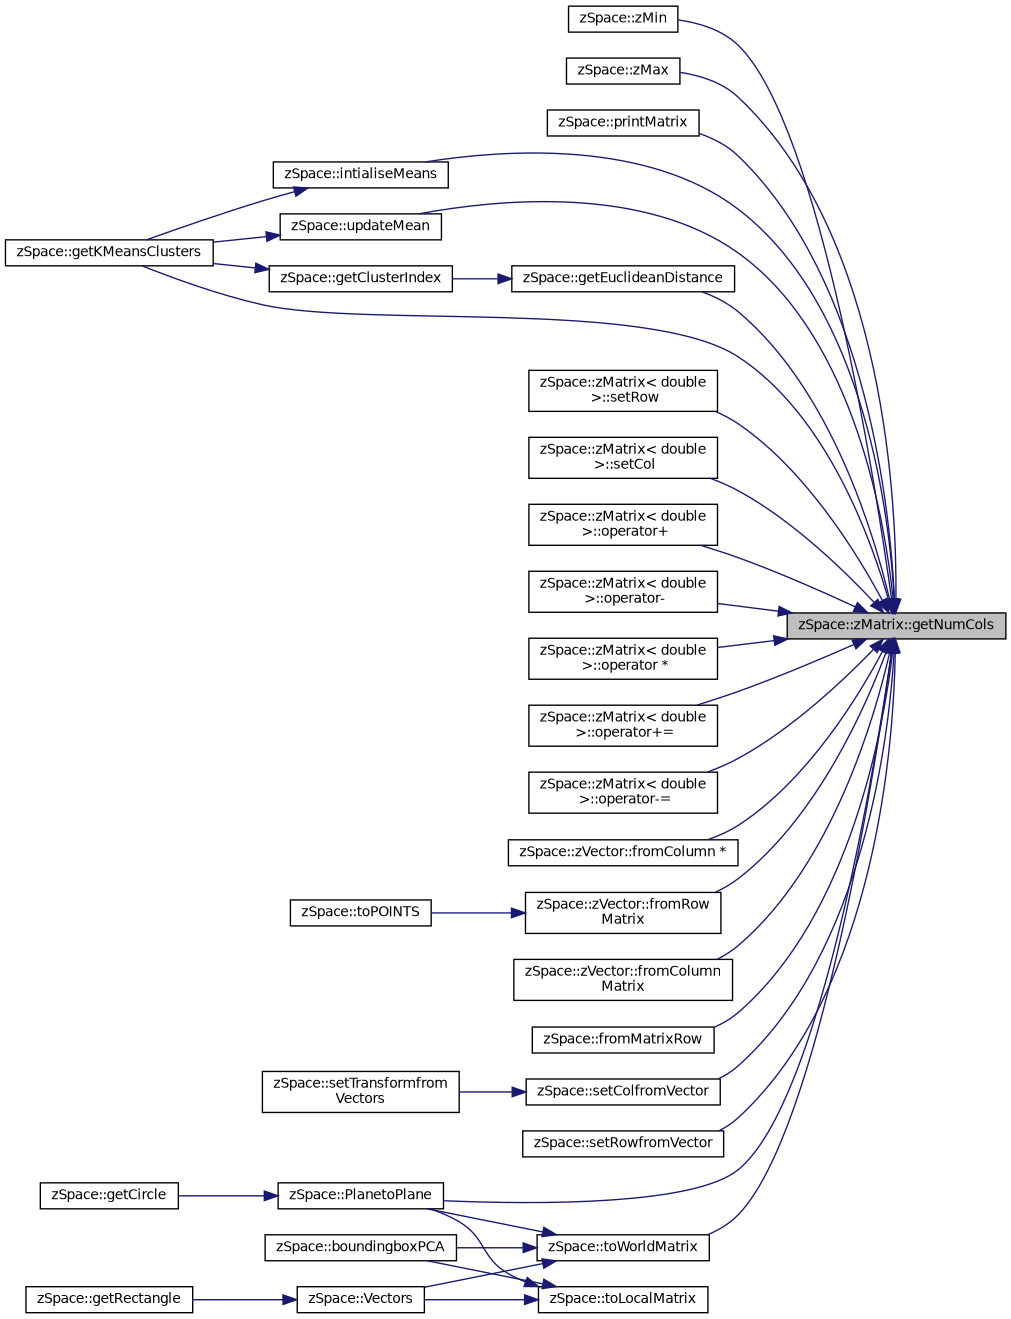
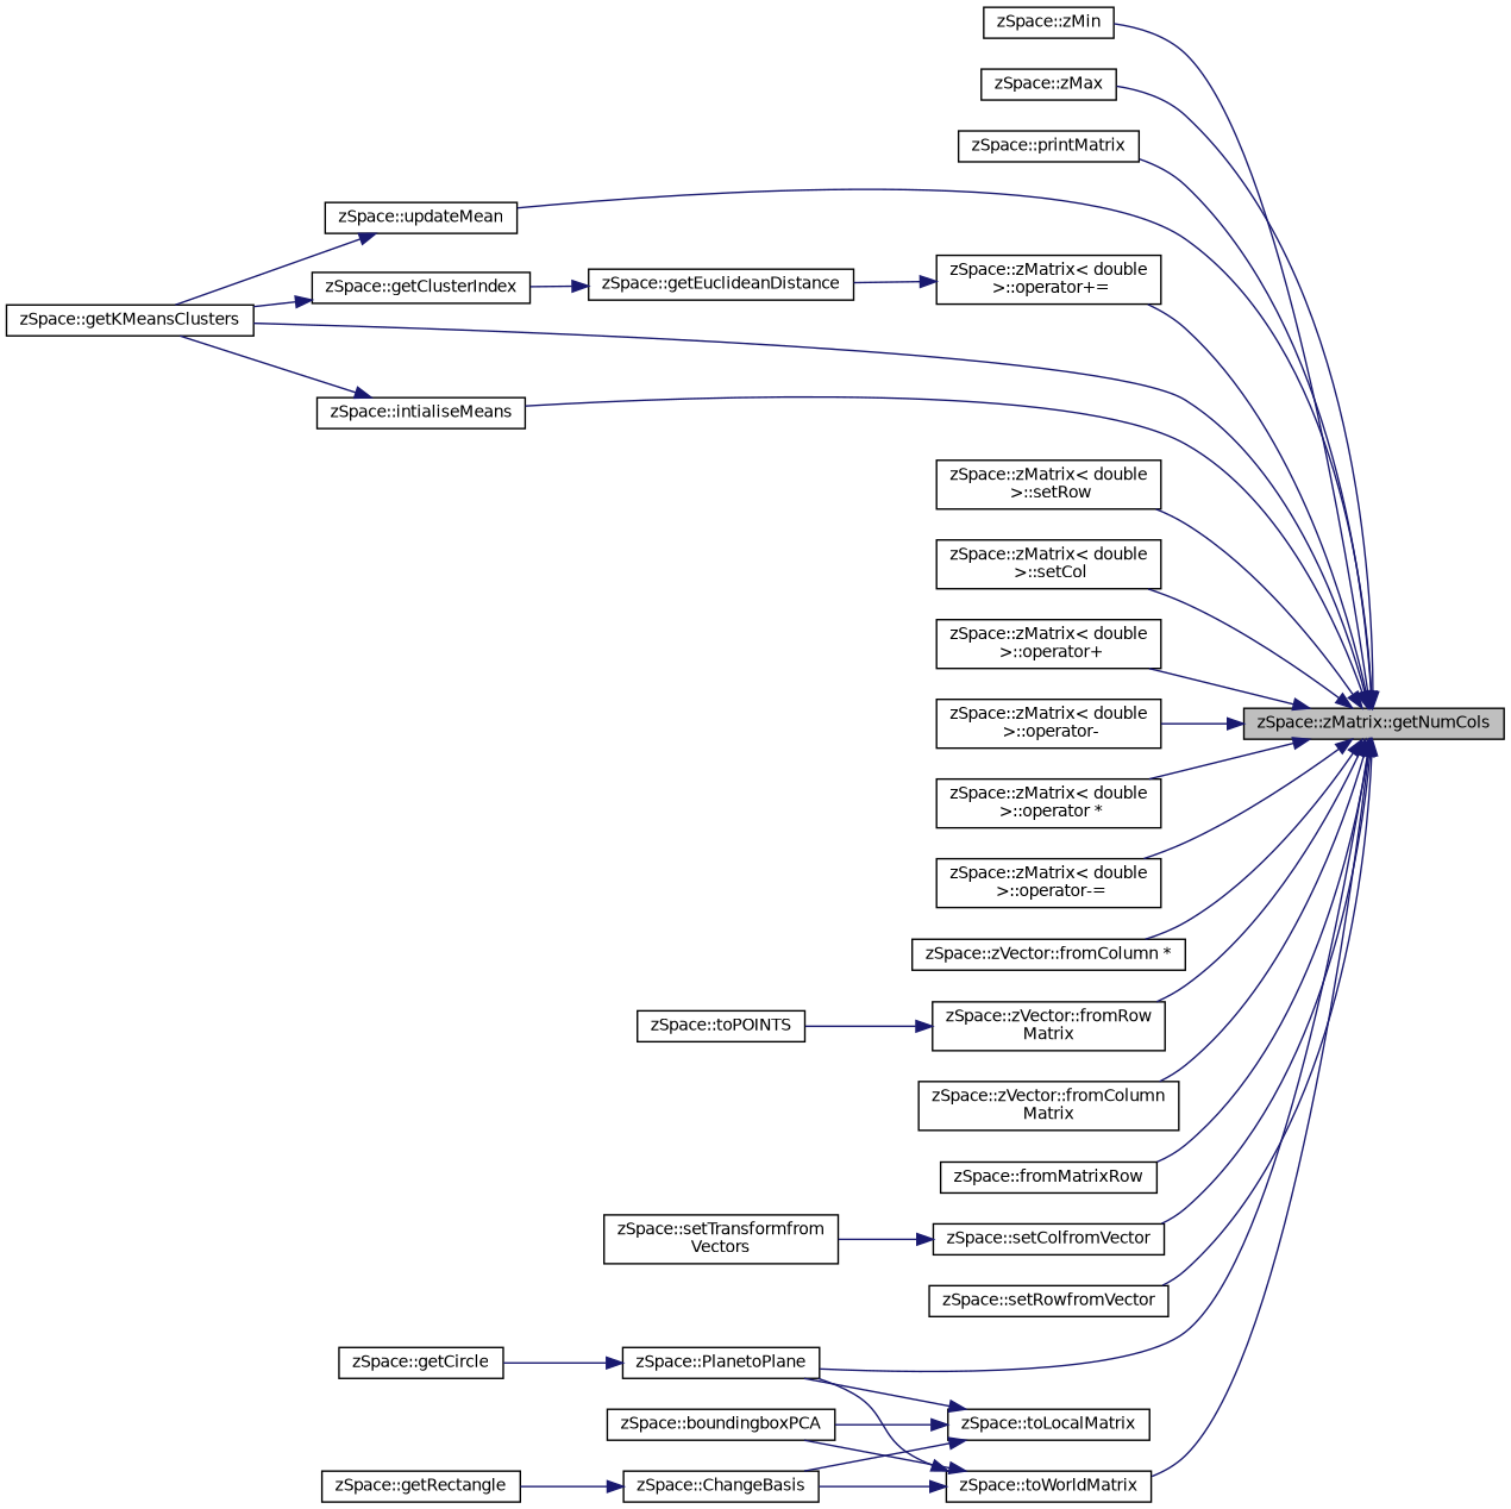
  digraph {
    rankdir=RL
    node [color=black fillcolor=white fontname=Helvetica fontsize=10 shape=record style=filled]
    edge [color=midnightblue dir=back fontname=Helvetica fontsize=10 labelfontname=Helvetica labelfontsize=10 style=solid]
    n1 [fillcolor=grey75 fontcolor=black height=0.2 label="zSpace::zMatrix::getNumCols" width=0.4]
    n2 [height=0.2 label="zSpace::intialiseMeans" width=0.4]
    n3 [height=0.2 label="zSpace::getKMeansClusters" width=0.4]
    n4 [height=0.2 label="zSpace::updateMean" width=0.4]
    n5 [height=0.2 label="zSpace::zMatrix\< double\l \>::setRow" width=0.4]
    n6 [height=0.2 label="zSpace::zMatrix\< double\l \>::setCol" width=0.4]
    n7 [height=0.2 label="zSpace::zMatrix\< double\l \>::operator+" width=0.4]
    n8 [height=0.2 label="zSpace::zMatrix\< double\l \>::operator-" width=0.4]
    n9 [height=0.2 label="zSpace::zMatrix\< double\l \>::operator *" width=0.4]
    n10 [height=0.2 label="zSpace::zMatrix\< double\l \>::operator+=" width=0.4]
    n11 [height=0.2 label="zSpace::zMatrix\< double\l \>::operator-=" width=0.4]
    n12 [height=0.2 label="zSpace::zVector::fromColumn *" width=0.4]
    n13 [height=0.2 label="zSpace::zVector::fromRow\lMatrix" width=0.4]
    n14 [height=0.2 label="zSpace::zVector::fromColumn\lMatrix" width=0.4]
    n15 [height=0.2 label="zSpace::fromMatrixRow" width=0.4]
    n16 [height=0.2 label="zSpace::setColfromVector" width=0.4]
    n17 [height=0.2 label="zSpace::setRowfromVector" width=0.4]
    n18 [height=0.2 label="zSpace::toWorldMatrix" width=0.4]
    n19 [height=0.2 label="zSpace::PlanetoPlane" width=0.4]
    n20 [height=0.2 label="zSpace::getEuclideanDistance" width=0.4]
    n21 [height=0.2 label="zSpace::zMin" width=0.4]
    n22 [height=0.2 label="zSpace::zMax" width=0.4]
    n23 [height=0.2 label="zSpace::printMatrix" width=0.4]
    n24 [height=0.2 label="zSpace::toPOINTS" width=0.4]
    n25 [height=0.2 label="zSpace::setTransformfrom\lVectors" width=0.4]
-   n26 [height=0.2 label="zSpace::Vectors" width=0.4]
+   n26 [height=0.2 label="zSpace::ChangeBasis" width=0.4]
    n27 [height=0.2 label="zSpace::boundingboxPCA" width=0.4]
    n28 [height=0.2 label="zSpace::getCircle" width=0.4]
    n29 [height=0.2 label="zSpace::toLocalMatrix" width=0.4]
    n30 [height=0.2 label="zSpace::getClusterIndex" width=0.4]
    n31 [height=0.2 label="zSpace::getRectangle" width=0.4]
    n1 -> n2
    n1 -> n3
    n1 -> n4
    n1 -> n5
    n1 -> n6
    n1 -> n7
    n1 -> n8
    n1 -> n9
    n1 -> n10
    n1 -> n11
    n1 -> n12
    n1 -> n13
    n1 -> n14
    n1 -> n15
    n1 -> n16
    n1 -> n17
    n1 -> n18
    n1 -> n19
-   n1 -> n20
+   n10 -> n20
    n1 -> n21
    n1 -> n22
    n1 -> n23
    n2 -> n3
    n4 -> n3
    n13 -> n24
    n16 -> n25
    n18 -> n19
    n18 -> n26
    n18 -> n27
    n19 -> n28
    n20 -> n30
    n26 -> n31
    n29 -> n19
    n29 -> n26
    n29 -> n27
    n30 -> n3
  }
